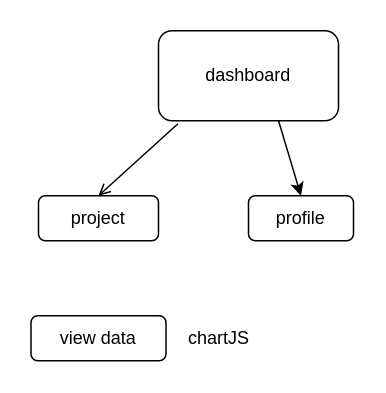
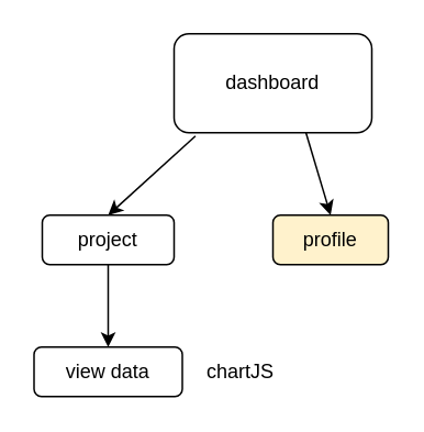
  <mxCell id="0" />
  <mxCell id="1" parent="0" />
  <mxCell id="2" value="dashboard" style="rounded=1;whiteSpace=wrap;html=1;" vertex="1" parent="1"><mxGeometry x="105" y="20" width="120" height="60" as="geometry" /></mxCell>
  <mxCell id="3" value="project" style="rounded=1;whiteSpace=wrap;html=1;" vertex="1" parent="1"><mxGeometry x="25" y="130" width="80" height="30" as="geometry" /></mxCell>
- <mxCell id="4" value="" style="endArrow=open;html=1;exitX=0.108;exitY=1.033;exitDx=0;exitDy=0;exitPerimeter=0;entryX=0.5;entryY=0;entryDx=0;entryDy=0;" edge="1" parent="1" source="2" target="3"><mxGeometry width="50" height="50" relative="1" as="geometry"><mxPoint x="175" y="270" as="sourcePoint" /><mxPoint x="225" y="220" as="targetPoint" /></mxGeometry></mxCell>
- <mxCell id="5" value="profile" style="rounded=1;whiteSpace=wrap;html=1;" vertex="1" parent="1"><mxGeometry x="165" y="130" width="70" height="30" as="geometry" /></mxCell>
+ <mxCell id="4" value="" style="endArrow=classic;html=1;exitX=0.108;exitY=1.033;exitDx=0;exitDy=0;exitPerimeter=0;entryX=0.5;entryY=0;entryDx=0;entryDy=0;" edge="1" parent="1" source="2" target="3"><mxGeometry width="50" height="50" relative="1" as="geometry"><mxPoint x="175" y="270" as="sourcePoint" /><mxPoint x="225" y="220" as="targetPoint" /></mxGeometry></mxCell>
+ <mxCell id="5" value="profile" style="rounded=1;whiteSpace=wrap;html=1;fillColor=#fff2cc;" vertex="1" parent="1"><mxGeometry x="165" y="130" width="70" height="30" as="geometry" /></mxCell>
  <mxCell id="6" value="" style="endArrow=classic;html=1;exitX=0.667;exitY=1;exitDx=0;exitDy=0;exitPerimeter=0;entryX=0.5;entryY=0;entryDx=0;entryDy=0;" edge="1" parent="1" source="2" target="5"><mxGeometry width="50" height="50" relative="1" as="geometry"><mxPoint x="175" y="270" as="sourcePoint" /><mxPoint x="225" y="220" as="targetPoint" /></mxGeometry></mxCell>
  <mxCell id="7" value="view data" style="rounded=1;whiteSpace=wrap;html=1;" vertex="1" parent="1"><mxGeometry x="20" y="210" width="90" height="30" as="geometry" /></mxCell>
+ <mxCell id="8" value="" style="endArrow=classic;html=1;exitX=0.5;exitY=1;exitDx=0;exitDy=0;entryX=0.5;entryY=0;entryDx=0;entryDy=0;" edge="1" parent="1" source="3" target="7"><mxGeometry width="50" height="50" relative="1" as="geometry"><mxPoint x="175" y="270" as="sourcePoint" /><mxPoint x="225" y="220" as="targetPoint" /></mxGeometry></mxCell>
  <mxCell id="9" value="chartJS" style="text;html=1;resizable=0;autosize=1;align=center;verticalAlign=middle;points=[];fillColor=none;strokeColor=none;rounded=0;" vertex="1" parent="1"><mxGeometry x="115" y="215" width="60" height="20" as="geometry" /></mxCell>
